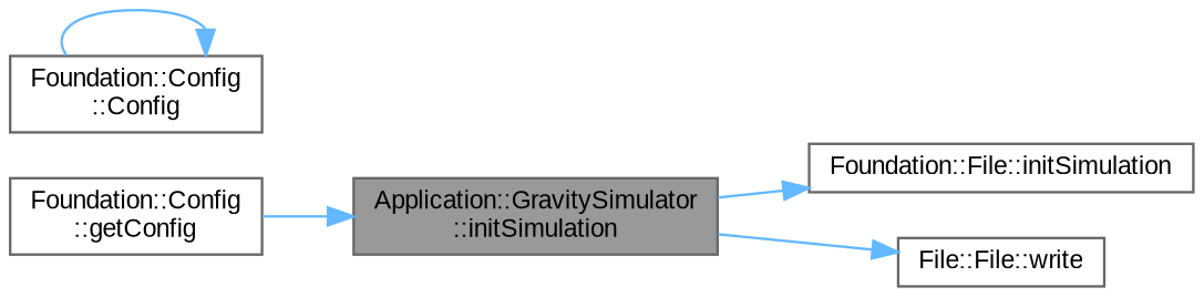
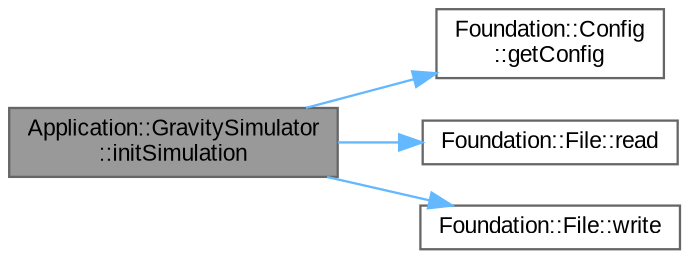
  digraph {
    fontname="Liberation Sans"
    rankdir=LR
    node [color=grey40 fillcolor=white fontname="Liberation Sans" fontsize=10 shape=box style=filled]
    edge [color=steelblue1 fontname="Liberation Sans" fontsize=10 labelfontname=Helvetica labelfontsize=10 style=solid]
    n1 [color=gray40 fillcolor=grey60 fontcolor=black height=0.2 label="Application::GravitySimulator\l::initSimulation" width=0.4]
    n2 [height=0.2 label="Foundation::Config\l::getConfig" width=0.4]
-   n3 [height=0.2 label="Foundation::File::initSimulation" width=0.4]
-   n4 [height=0.2 label="File::File::write" width=0.4]
-   n5 [height=0.2 label="Foundation::Config\l::Config" width=0.4]
-   n2 -> n1
+   n3 [height=0.2 label="Foundation::File::read" width=0.4]
+   n4 [height=0.2 label="Foundation::File::write" width=0.4]
+   n1 -> n2
    n1 -> n3
    n1 -> n4
-   n5 -> n5
  }
